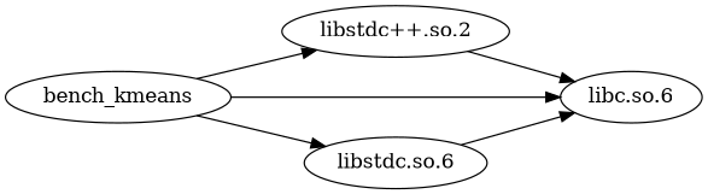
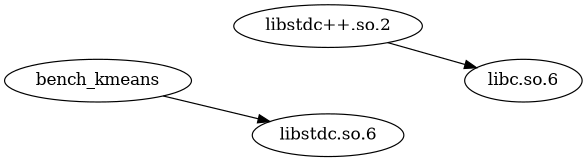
  digraph {
    rankdir=LR
    n1 [label="libstdc++.so.2"]
    bench_kmeans
    "libc.so.6"
    n4 [label="libstdc.so.6"]
    n1 -> "libc.so.6"
-   bench_kmeans -> n1
-   bench_kmeans -> "libc.so.6"
    bench_kmeans -> n4
-   n4 -> "libc.so.6"
  }
